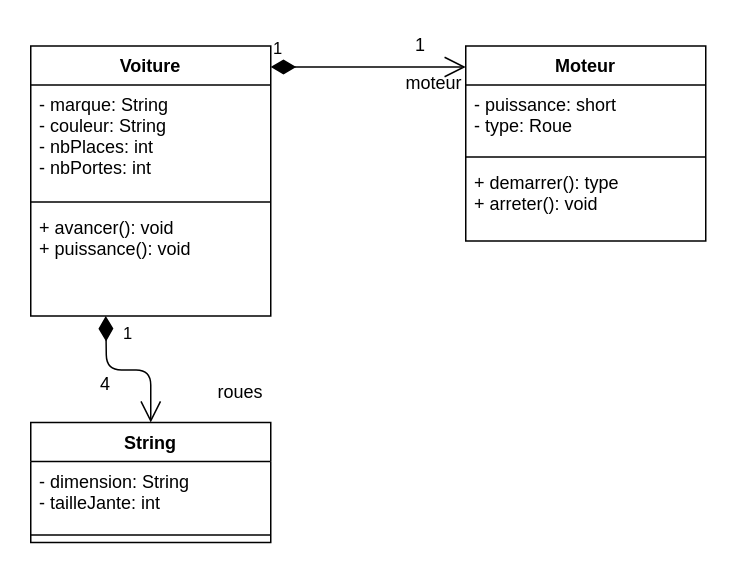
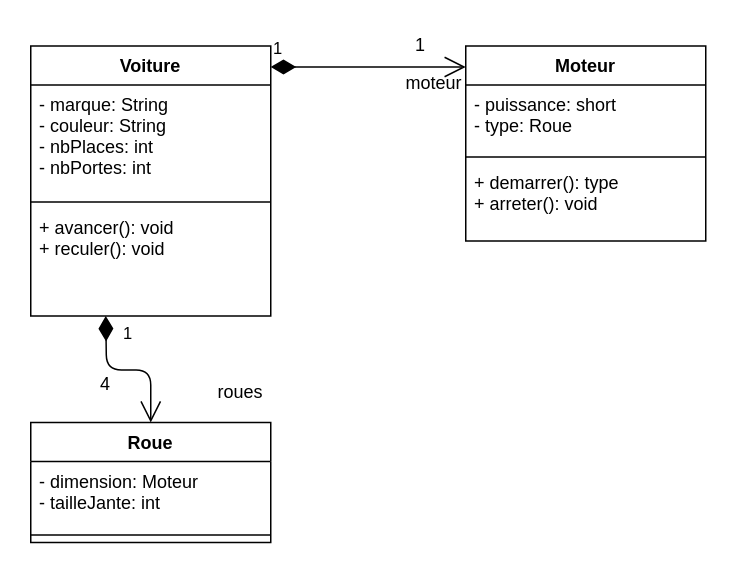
  <mxCell id="0" />
  <mxCell id="1" parent="0" />
  <mxCell id="2" value="Voiture" style="swimlane;fontStyle=1;align=center;verticalAlign=top;childLayout=stackLayout;horizontal=1;startSize=26;horizontalStack=0;resizeParent=1;resizeParentMax=0;resizeLast=0;collapsible=1;marginBottom=0;" vertex="1" parent="1"><mxGeometry x="20" y="30" width="160" height="180" as="geometry" /></mxCell>
  <mxCell id="3" value="- marque: String&#10;- couleur: String&#10;- nbPlaces: int&#10;- nbPortes: int" style="text;strokeColor=none;fillColor=none;align=left;verticalAlign=top;spacingLeft=4;spacingRight=4;overflow=hidden;rotatable=0;points=[[0,0.5],[1,0.5]];portConstraint=eastwest;" vertex="1" parent="2"><mxGeometry y="26" width="160" height="74" as="geometry" /></mxCell>
  <mxCell id="4" value="" style="line;strokeWidth=1;fillColor=none;align=left;verticalAlign=middle;spacingTop=-1;spacingLeft=3;spacingRight=3;rotatable=0;labelPosition=right;points=[];portConstraint=eastwest;" vertex="1" parent="2"><mxGeometry y="100" width="160" height="8" as="geometry" /></mxCell>
- <mxCell id="5" value="+ avancer(): void&#10;+ puissance(): void" style="text;strokeColor=none;fillColor=none;align=left;verticalAlign=top;spacingLeft=4;spacingRight=4;overflow=hidden;rotatable=0;points=[[0,0.5],[1,0.5]];portConstraint=eastwest;" vertex="1" parent="2"><mxGeometry y="108" width="160" height="72" as="geometry" /></mxCell>
+ <mxCell id="5" value="+ avancer(): void&#10;+ reculer(): void" style="text;strokeColor=none;fillColor=none;align=left;verticalAlign=top;spacingLeft=4;spacingRight=4;overflow=hidden;rotatable=0;points=[[0,0.5],[1,0.5]];portConstraint=eastwest;" vertex="1" parent="2"><mxGeometry y="108" width="160" height="72" as="geometry" /></mxCell>
  <mxCell id="6" value="1" style="endArrow=open;html=1;endSize=12;startArrow=diamondThin;startSize=14;startFill=1;edgeStyle=orthogonalEdgeStyle;align=left;verticalAlign=bottom;entryX=0.5;entryY=0;entryDx=0;entryDy=0;" edge="1" parent="2" target="13"><mxGeometry x="-0.584" y="10" relative="1" as="geometry"><mxPoint x="50" y="180" as="sourcePoint" /><mxPoint x="180" y="180" as="targetPoint" /><mxPoint as="offset" /></mxGeometry></mxCell>
  <mxCell id="7" value="Moteur" style="swimlane;fontStyle=1;align=center;verticalAlign=top;childLayout=stackLayout;horizontal=1;startSize=26;horizontalStack=0;resizeParent=1;resizeParentMax=0;resizeLast=0;collapsible=1;marginBottom=0;" vertex="1" parent="1"><mxGeometry x="310" y="30" width="160" height="130" as="geometry" /></mxCell>
  <mxCell id="8" value="- puissance: short&#10;- type: Roue" style="text;strokeColor=none;fillColor=none;align=left;verticalAlign=top;spacingLeft=4;spacingRight=4;overflow=hidden;rotatable=0;points=[[0,0.5],[1,0.5]];portConstraint=eastwest;" vertex="1" parent="7"><mxGeometry y="26" width="160" height="44" as="geometry" /></mxCell>
  <mxCell id="9" value="" style="line;strokeWidth=1;fillColor=none;align=left;verticalAlign=middle;spacingTop=-1;spacingLeft=3;spacingRight=3;rotatable=0;labelPosition=right;points=[];portConstraint=eastwest;" vertex="1" parent="7"><mxGeometry y="70" width="160" height="8" as="geometry" /></mxCell>
  <mxCell id="10" value="+ demarrer(): type&#10;+ arreter(): void" style="text;strokeColor=none;fillColor=none;align=left;verticalAlign=top;spacingLeft=4;spacingRight=4;overflow=hidden;rotatable=0;points=[[0,0.5],[1,0.5]];portConstraint=eastwest;" vertex="1" parent="7"><mxGeometry y="78" width="160" height="52" as="geometry" /></mxCell>
  <mxCell id="11" value="1" style="endArrow=open;html=1;endSize=12;startArrow=diamondThin;startSize=14;startFill=1;edgeStyle=orthogonalEdgeStyle;align=left;verticalAlign=bottom;" edge="1" parent="1"><mxGeometry x="-1" y="3" relative="1" as="geometry"><mxPoint x="180" y="44" as="sourcePoint" /><mxPoint x="310" y="44" as="targetPoint" /></mxGeometry></mxCell>
  <mxCell id="12" value="moteur" style="text;html=1;strokeColor=none;fillColor=none;align=center;verticalAlign=middle;whiteSpace=wrap;rounded=0;" vertex="1" parent="1"><mxGeometry x="269" y="45" width="40" height="20" as="geometry" /></mxCell>
- <mxCell id="13" value="String" style="swimlane;fontStyle=1;align=center;verticalAlign=top;childLayout=stackLayout;horizontal=1;startSize=26;horizontalStack=0;resizeParent=1;resizeParentMax=0;resizeLast=0;collapsible=1;marginBottom=0;" vertex="1" parent="1"><mxGeometry x="20" y="281" width="160" height="80" as="geometry" /></mxCell>
- <mxCell id="14" value="- dimension: String&#10;- tailleJante: int" style="text;strokeColor=none;fillColor=none;align=left;verticalAlign=top;spacingLeft=4;spacingRight=4;overflow=hidden;rotatable=0;points=[[0,0.5],[1,0.5]];portConstraint=eastwest;" vertex="1" parent="13"><mxGeometry y="26" width="160" height="44" as="geometry" /></mxCell>
+ <mxCell id="13" value="Roue" style="swimlane;fontStyle=1;align=center;verticalAlign=top;childLayout=stackLayout;horizontal=1;startSize=26;horizontalStack=0;resizeParent=1;resizeParentMax=0;resizeLast=0;collapsible=1;marginBottom=0;" vertex="1" parent="1"><mxGeometry x="20" y="281" width="160" height="80" as="geometry" /></mxCell>
+ <mxCell id="14" value="- dimension: Moteur&#10;- tailleJante: int" style="text;strokeColor=none;fillColor=none;align=left;verticalAlign=top;spacingLeft=4;spacingRight=4;overflow=hidden;rotatable=0;points=[[0,0.5],[1,0.5]];portConstraint=eastwest;" vertex="1" parent="13"><mxGeometry y="26" width="160" height="44" as="geometry" /></mxCell>
  <mxCell id="15" value="" style="line;strokeWidth=1;fillColor=none;align=left;verticalAlign=middle;spacingTop=-1;spacingLeft=3;spacingRight=3;rotatable=0;labelPosition=right;points=[];portConstraint=eastwest;" vertex="1" parent="13"><mxGeometry y="70" width="160" height="10" as="geometry" /></mxCell>
  <mxCell id="16" value="roues" style="text;html=1;strokeColor=none;fillColor=none;align=center;verticalAlign=middle;whiteSpace=wrap;rounded=0;" vertex="1" parent="1"><mxGeometry x="140" y="251" width="40" height="20" as="geometry" /></mxCell>
  <mxCell id="17" value="4" style="text;html=1;strokeColor=none;fillColor=none;align=center;verticalAlign=middle;whiteSpace=wrap;rounded=0;" vertex="1" parent="1"><mxGeometry x="50" y="246" width="40" height="20" as="geometry" /></mxCell>
  <mxCell id="18" value="1" style="text;html=1;strokeColor=none;fillColor=none;align=center;verticalAlign=middle;whiteSpace=wrap;rounded=0;" vertex="1" parent="1"><mxGeometry x="260" y="20" width="40" height="20" as="geometry" /></mxCell>
